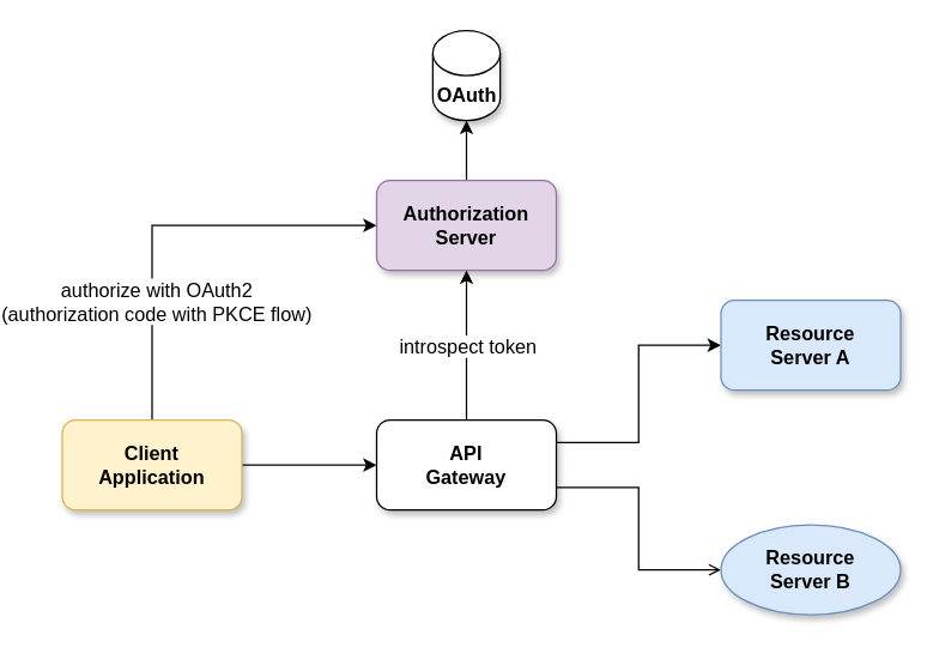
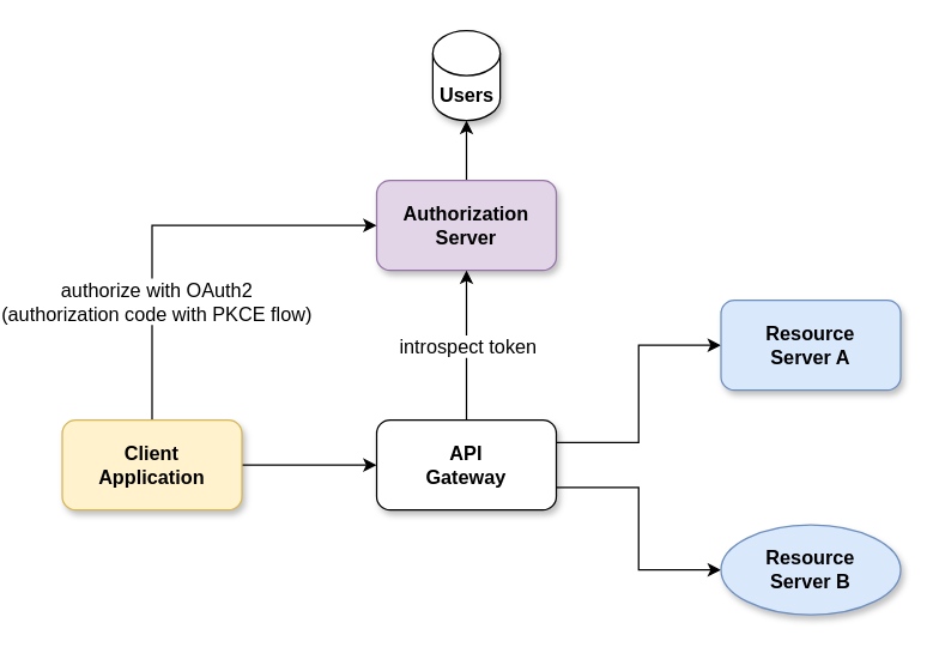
  <mxCell id="0" />
  <mxCell id="1" parent="0" />
  <mxCell id="2" style="edgeStyle=orthogonalEdgeStyle;rounded=0;orthogonalLoop=1;jettySize=auto;html=1;exitX=0.5;exitY=0;exitDx=0;exitDy=0;entryX=0.5;entryY=1;entryDx=0;entryDy=0;entryPerimeter=0;fontSize=13;" edge="1" parent="1" source="3" target="15"><mxGeometry relative="1" as="geometry" /></mxCell>
  <mxCell id="3" value="Authorization&lt;br style=&quot;font-size: 13px;&quot;&gt;Server" style="rounded=1;whiteSpace=wrap;html=1;fontSize=13;fontStyle=1;shadow=1;fillColor=#e1d5e7;strokeColor=#9673a6;" vertex="1" parent="1"><mxGeometry x="230" y="120" width="120" height="60" as="geometry" /></mxCell>
  <mxCell id="4" style="edgeStyle=orthogonalEdgeStyle;rounded=0;orthogonalLoop=1;jettySize=auto;html=1;exitX=1;exitY=0.25;exitDx=0;exitDy=0;entryX=0;entryY=0.5;entryDx=0;entryDy=0;fontSize=13;" edge="1" parent="1" source="8" target="9"><mxGeometry relative="1" as="geometry" /></mxCell>
- <mxCell id="5" style="edgeStyle=orthogonalEdgeStyle;rounded=0;orthogonalLoop=1;jettySize=auto;html=1;exitX=1;exitY=0.75;exitDx=0;exitDy=0;entryX=0;entryY=0.5;entryDx=0;entryDy=0;fontSize=13;endArrow=open;" edge="1" parent="1" source="8" target="10"><mxGeometry relative="1" as="geometry" /></mxCell>
+ <mxCell id="5" style="edgeStyle=orthogonalEdgeStyle;rounded=0;orthogonalLoop=1;jettySize=auto;html=1;exitX=1;exitY=0.75;exitDx=0;exitDy=0;entryX=0;entryY=0.5;entryDx=0;entryDy=0;fontSize=13;" edge="1" parent="1" source="8" target="10"><mxGeometry relative="1" as="geometry" /></mxCell>
  <mxCell id="6" style="edgeStyle=orthogonalEdgeStyle;rounded=0;orthogonalLoop=1;jettySize=auto;html=1;exitX=0.5;exitY=0;exitDx=0;exitDy=0;entryX=0.5;entryY=1;entryDx=0;entryDy=0;fontSize=13;" edge="1" parent="1" source="8" target="3"><mxGeometry relative="1" as="geometry" /></mxCell>
  <mxCell id="7" value="introspect token" style="edgeLabel;html=1;align=center;verticalAlign=middle;resizable=0;points=[];fontSize=13;" vertex="1" connectable="0" parent="6"><mxGeometry x="0.3" y="1" relative="1" as="geometry"><mxPoint x="1" y="15" as="offset" /></mxGeometry></mxCell>
  <mxCell id="8" value="API&lt;br&gt;Gateway" style="rounded=1;whiteSpace=wrap;html=1;fontSize=13;fontStyle=1;shadow=1;" vertex="1" parent="1"><mxGeometry x="230" y="280" width="120" height="60" as="geometry" /></mxCell>
  <mxCell id="9" value="Resource&lt;br&gt;Server A" style="rounded=1;whiteSpace=wrap;html=1;fontSize=13;fontStyle=1;shadow=1;fillColor=#dae8fc;strokeColor=#6c8ebf;" vertex="1" parent="1"><mxGeometry x="460" y="200" width="120" height="60" as="geometry" /></mxCell>
  <mxCell id="10" value="Resource&lt;br&gt;Server B" style="ellipse;whiteSpace=wrap;html=1;fontSize=13;fontStyle=1;shadow=1;fillColor=#dae8fc;strokeColor=#6c8ebf;" vertex="1" parent="1"><mxGeometry x="460" y="350" width="120" height="60" as="geometry" /></mxCell>
  <mxCell id="11" style="edgeStyle=orthogonalEdgeStyle;rounded=0;orthogonalLoop=1;jettySize=auto;html=1;exitX=0.5;exitY=0;exitDx=0;exitDy=0;entryX=0;entryY=0.5;entryDx=0;entryDy=0;fontSize=13;" edge="1" parent="1" source="14" target="3"><mxGeometry relative="1" as="geometry" /></mxCell>
  <mxCell id="12" value="authorize with OAuth2&lt;br&gt;(authorization code with PKCE flow)" style="edgeLabel;html=1;align=center;verticalAlign=middle;resizable=0;points=[];fontSize=13;" vertex="1" connectable="0" parent="11"><mxGeometry x="-0.429" y="-2" relative="1" as="geometry"><mxPoint as="offset" /></mxGeometry></mxCell>
  <mxCell id="13" style="edgeStyle=orthogonalEdgeStyle;rounded=0;orthogonalLoop=1;jettySize=auto;html=1;exitX=1;exitY=0.5;exitDx=0;exitDy=0;entryX=0;entryY=0.5;entryDx=0;entryDy=0;fontSize=13;" edge="1" parent="1" source="14" target="8"><mxGeometry relative="1" as="geometry" /></mxCell>
  <mxCell id="14" value="Client&lt;br&gt;Application" style="rounded=1;whiteSpace=wrap;html=1;fontSize=13;fontStyle=1;shadow=1;fillColor=#fff2cc;strokeColor=#d6b656;" vertex="1" parent="1"><mxGeometry x="20" y="280" width="120" height="60" as="geometry" /></mxCell>
- <mxCell id="15" value="OAuth" style="shape=cylinder3;whiteSpace=wrap;html=1;boundedLbl=1;backgroundOutline=1;size=15;shadow=1;fontSize=13;fontStyle=1" vertex="1" parent="1"><mxGeometry x="267.5" y="20" width="45" height="60" as="geometry" /></mxCell>
+ <mxCell id="15" value="Users" style="shape=cylinder3;whiteSpace=wrap;html=1;boundedLbl=1;backgroundOutline=1;size=15;shadow=1;fontSize=13;fontStyle=1" vertex="1" parent="1"><mxGeometry x="267.5" y="20" width="45" height="60" as="geometry" /></mxCell>
